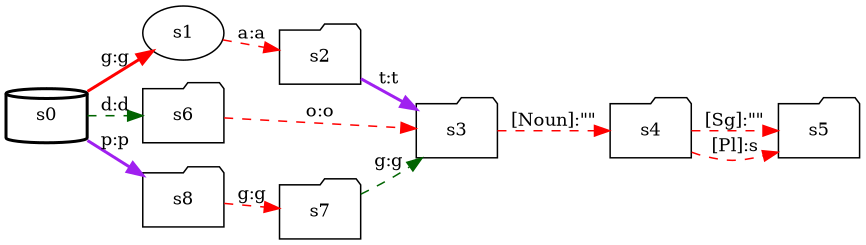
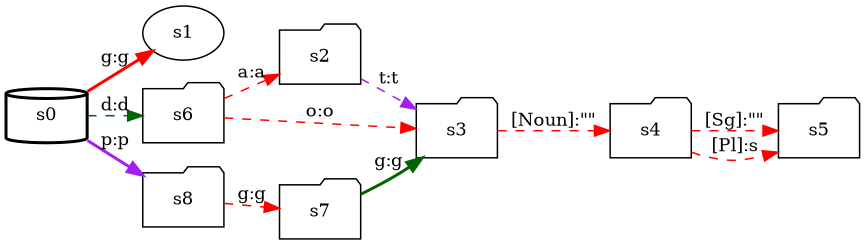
  digraph {
    rankdir=LR
    ranksep=.25
    node [fontsize=12 shape=folder style=solid]
    edge [color=red fontsize=12 style=dashed]
    s0 [shape=cylinder style=bold]
    s1 [shape=ellipse]
    s6
    s8
    s2
    s3
    s7
    s4
    s5
    s0 -> s1 [label="g:g" style=bold]
    s0 -> s6 [color=darkgreen label="d:d"]
    s0 -> s8 [color=purple label="p:p" style=bold]
-   s1 -> s2 [label="a:a"]
+   s6 -> s2 [label="a:a"]
    s6 -> s3 [label="o:o"]
    s8 -> s7 [label="g:g"]
-   s2 -> s3 [color=purple label="t:t" style=bold]
+   s2 -> s3 [color=purple label="t:t"]
    s3 -> s4 [label="[Noun]:\"\""]
-   s7 -> s3 [color=darkgreen label="g:g"]
+   s7 -> s3 [color=darkgreen label="g:g" style=bold]
    s4 -> s5 [label="[Sg]:\"\""]
    s4 -> s5 [label="[Pl]:s"]
  }
